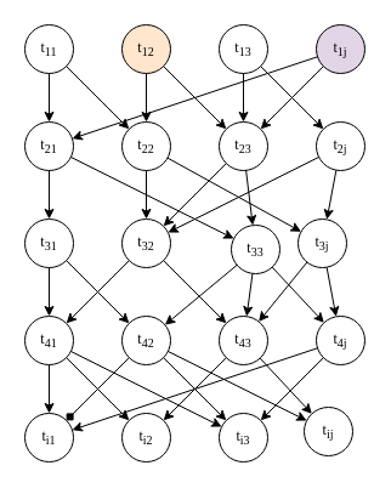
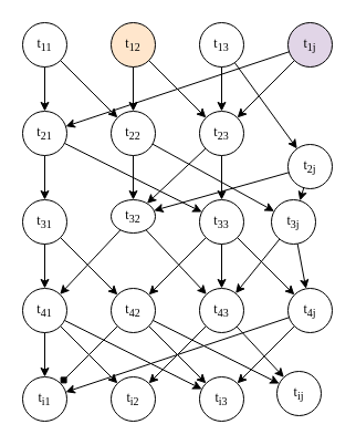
  <mxCell id="0" />
  <mxCell id="1" parent="0" />
  <mxCell id="2" value="t&lt;sub&gt;11&lt;/sub&gt;" style="ellipse;whiteSpace=wrap;html=1;aspect=fixed;fontFamily=Times New Roman;" vertex="1" parent="1"><mxGeometry x="20" y="20" width="40" height="40" as="geometry" /></mxCell>
  <mxCell id="3" value="t&lt;sub&gt;12&lt;/sub&gt;" style="ellipse;whiteSpace=wrap;html=1;aspect=fixed;fontFamily=Times New Roman;fillColor=#ffe6cc;" vertex="1" parent="1"><mxGeometry x="100" y="20" width="40" height="40" as="geometry" /></mxCell>
  <mxCell id="4" value="t&lt;sub&gt;13&lt;/sub&gt;" style="ellipse;whiteSpace=wrap;html=1;aspect=fixed;fontFamily=Times New Roman;" vertex="1" parent="1"><mxGeometry x="180" y="20" width="40" height="40" as="geometry" /></mxCell>
  <mxCell id="5" value="t&lt;sub&gt;21&lt;/sub&gt;" style="ellipse;whiteSpace=wrap;html=1;aspect=fixed;fontFamily=Times New Roman;" vertex="1" parent="1"><mxGeometry x="20" y="100" width="40" height="40" as="geometry" /></mxCell>
  <mxCell id="6" value="t&lt;sub&gt;22&lt;/sub&gt;" style="ellipse;whiteSpace=wrap;html=1;aspect=fixed;fontFamily=Times New Roman;" vertex="1" parent="1"><mxGeometry x="100" y="100" width="40" height="40" as="geometry" /></mxCell>
  <mxCell id="7" value="t&lt;sub&gt;23&lt;/sub&gt;" style="ellipse;whiteSpace=wrap;html=1;aspect=fixed;fontFamily=Times New Roman;" vertex="1" parent="1"><mxGeometry x="180" y="100" width="40" height="40" as="geometry" /></mxCell>
  <mxCell id="8" value="t&lt;sub&gt;31&lt;/sub&gt;" style="ellipse;whiteSpace=wrap;html=1;aspect=fixed;fontFamily=Times New Roman;" vertex="1" parent="1"><mxGeometry x="20" y="180" width="40" height="40" as="geometry" /></mxCell>
- <mxCell id="9" value="t&lt;sub&gt;32&lt;/sub&gt;" style="ellipse;whiteSpace=wrap;html=1;aspect=fixed;fontFamily=Times New Roman;" vertex="1" parent="1"><mxGeometry x="100" y="180" width="40" height="40" as="geometry" /></mxCell>
- <mxCell id="10" value="t&lt;sub&gt;33&lt;/sub&gt;" style="ellipse;whiteSpace=wrap;html=1;aspect=fixed;fontFamily=Times New Roman;" vertex="1" parent="1"><mxGeometry x="190" y="185" width="40" height="40" as="geometry" /></mxCell>
+ <mxCell id="9" value="t&lt;sub&gt;32&lt;/sub&gt;" style="ellipse;whiteSpace=wrap;html=1;aspect=fixed;fontFamily=Times New Roman;" vertex="1" parent="1"><mxGeometry x="100" y="180" width="40" height="30" as="geometry" /></mxCell>
+ <mxCell id="10" value="t&lt;sub&gt;33&lt;/sub&gt;" style="ellipse;whiteSpace=wrap;html=1;aspect=fixed;fontFamily=Times New Roman;" vertex="1" parent="1"><mxGeometry x="180" y="180" width="40" height="40" as="geometry" /></mxCell>
  <mxCell id="11" value="" style="endArrow=classic;html=1;fontFamily=Times New Roman;" edge="1" parent="1" source="2" target="5"><mxGeometry width="50" height="50" relative="1" as="geometry"><mxPoint x="-90" y="160" as="sourcePoint" /><mxPoint x="-40" y="110" as="targetPoint" /></mxGeometry></mxCell>
  <mxCell id="12" value="" style="endArrow=classic;html=1;fontFamily=Times New Roman;" edge="1" parent="1" source="2" target="6"><mxGeometry width="50" height="50" relative="1" as="geometry"><mxPoint x="50" y="70" as="sourcePoint" /><mxPoint x="50" y="110" as="targetPoint" /></mxGeometry></mxCell>
  <mxCell id="13" value="" style="endArrow=classic;html=1;fontFamily=Times New Roman;" edge="1" parent="1" source="3" target="6"><mxGeometry width="50" height="50" relative="1" as="geometry"><mxPoint x="60" y="80" as="sourcePoint" /><mxPoint x="60" y="120" as="targetPoint" /></mxGeometry></mxCell>
  <mxCell id="14" value="" style="endArrow=classic;html=1;fontFamily=Times New Roman;" edge="1" parent="1" source="3" target="7"><mxGeometry width="50" height="50" relative="1" as="geometry"><mxPoint x="70" y="90" as="sourcePoint" /><mxPoint x="70" y="130" as="targetPoint" /></mxGeometry></mxCell>
  <mxCell id="15" value="" style="endArrow=classic;html=1;fontFamily=Times New Roman;" edge="1" parent="1" source="4" target="7"><mxGeometry width="50" height="50" relative="1" as="geometry"><mxPoint x="80" y="100" as="sourcePoint" /><mxPoint x="80" y="140" as="targetPoint" /></mxGeometry></mxCell>
  <mxCell id="16" value="" style="endArrow=classic;html=1;fontFamily=Times New Roman;" edge="1" parent="1" source="4" target="17"><mxGeometry width="50" height="50" relative="1" as="geometry"><mxPoint x="90" y="110" as="sourcePoint" /><mxPoint x="270" y="100" as="targetPoint" /></mxGeometry></mxCell>
- <mxCell id="17" value="t&lt;sub&gt;2j&lt;/sub&gt;" style="ellipse;whiteSpace=wrap;html=1;aspect=fixed;fontFamily=Times New Roman;" vertex="1" parent="1"><mxGeometry x="260" y="100" width="40" height="40" as="geometry" /></mxCell>
+ <mxCell id="17" value="t&lt;sub&gt;2j&lt;/sub&gt;" style="ellipse;whiteSpace=wrap;html=1;aspect=fixed;fontFamily=Times New Roman;" vertex="1" parent="1"><mxGeometry x="260" y="130" width="40" height="40" as="geometry" /></mxCell>
  <mxCell id="18" value="t&lt;sub&gt;1j&lt;/sub&gt;" style="ellipse;whiteSpace=wrap;html=1;aspect=fixed;fontFamily=Times New Roman;fillColor=#e1d5e7;" vertex="1" parent="1"><mxGeometry x="260" y="20" width="40" height="40" as="geometry" /></mxCell>
  <mxCell id="19" value="t&lt;sub&gt;3j&lt;/sub&gt;" style="ellipse;whiteSpace=wrap;html=1;aspect=fixed;fontFamily=Times New Roman;" vertex="1" parent="1"><mxGeometry x="245" y="180" width="40" height="40" as="geometry" /></mxCell>
  <mxCell id="20" value="" style="endArrow=classic;html=1;fontFamily=Times New Roman;" edge="1" parent="1" source="5" target="8"><mxGeometry width="50" height="50" relative="1" as="geometry"><mxPoint x="-50" y="80" as="sourcePoint" /><mxPoint x="-50" y="120" as="targetPoint" /></mxGeometry></mxCell>
  <mxCell id="21" value="t&lt;sub&gt;41&lt;/sub&gt;" style="ellipse;whiteSpace=wrap;html=1;aspect=fixed;fontFamily=Times New Roman;" vertex="1" parent="1"><mxGeometry x="20" y="260" width="40" height="40" as="geometry" /></mxCell>
  <mxCell id="22" value="t&lt;sub&gt;42&lt;/sub&gt;" style="ellipse;whiteSpace=wrap;html=1;aspect=fixed;fontFamily=Times New Roman;" vertex="1" parent="1"><mxGeometry x="100" y="260" width="40" height="40" as="geometry" /></mxCell>
  <mxCell id="23" value="t&lt;sub&gt;43&lt;/sub&gt;" style="ellipse;whiteSpace=wrap;html=1;aspect=fixed;fontFamily=Times New Roman;" vertex="1" parent="1"><mxGeometry x="180" y="260" width="40" height="40" as="geometry" /></mxCell>
  <mxCell id="24" value="t&lt;sub&gt;4j&lt;/sub&gt;" style="ellipse;whiteSpace=wrap;html=1;aspect=fixed;fontFamily=Times New Roman;" vertex="1" parent="1"><mxGeometry x="260" y="260" width="40" height="40" as="geometry" /></mxCell>
  <mxCell id="25" value="" style="endArrow=classic;html=1;fontFamily=Times New Roman;" edge="1" parent="1" source="5" target="10"><mxGeometry width="50" height="50" relative="1" as="geometry"><mxPoint x="50" y="150" as="sourcePoint" /><mxPoint x="50" y="190" as="targetPoint" /></mxGeometry></mxCell>
  <mxCell id="26" value="" style="endArrow=classic;html=1;fontFamily=Times New Roman;" edge="1" parent="1" source="8" target="21"><mxGeometry width="50" height="50" relative="1" as="geometry"><mxPoint x="60" y="160" as="sourcePoint" /><mxPoint x="60" y="200" as="targetPoint" /></mxGeometry></mxCell>
  <mxCell id="27" value="" style="endArrow=classic;html=1;fontFamily=Times New Roman;" edge="1" parent="1" source="8" target="22"><mxGeometry width="50" height="50" relative="1" as="geometry"><mxPoint x="70" y="170" as="sourcePoint" /><mxPoint x="70" y="210" as="targetPoint" /></mxGeometry></mxCell>
  <mxCell id="28" value="" style="endArrow=classic;html=1;fontFamily=Times New Roman;" edge="1" parent="1" source="9" target="21"><mxGeometry width="50" height="50" relative="1" as="geometry"><mxPoint x="80" y="180" as="sourcePoint" /><mxPoint x="80" y="220" as="targetPoint" /></mxGeometry></mxCell>
  <mxCell id="29" value="" style="endArrow=classic;html=1;fontFamily=Times New Roman;" edge="1" parent="1" source="9" target="23"><mxGeometry width="50" height="50" relative="1" as="geometry"><mxPoint x="90" y="190" as="sourcePoint" /><mxPoint x="90" y="230" as="targetPoint" /></mxGeometry></mxCell>
  <mxCell id="30" value="" style="endArrow=classic;html=1;fontFamily=Times New Roman;" edge="1" parent="1" source="7" target="10"><mxGeometry width="50" height="50" relative="1" as="geometry"><mxPoint x="100" y="200" as="sourcePoint" /><mxPoint x="100" y="240" as="targetPoint" /></mxGeometry></mxCell>
  <mxCell id="31" value="" style="endArrow=classic;html=1;fontFamily=Times New Roman;" edge="1" parent="1" source="7" target="9"><mxGeometry width="50" height="50" relative="1" as="geometry"><mxPoint x="110" y="210" as="sourcePoint" /><mxPoint x="110" y="250" as="targetPoint" /></mxGeometry></mxCell>
  <mxCell id="32" value="" style="endArrow=classic;html=1;fontFamily=Times New Roman;" edge="1" parent="1" source="6" target="9"><mxGeometry width="50" height="50" relative="1" as="geometry"><mxPoint x="120" y="220" as="sourcePoint" /><mxPoint x="120" y="260" as="targetPoint" /></mxGeometry></mxCell>
  <mxCell id="33" value="" style="endArrow=classic;html=1;fontFamily=Times New Roman;" edge="1" parent="1" source="6" target="19"><mxGeometry width="50" height="50" relative="1" as="geometry"><mxPoint x="130" y="230" as="sourcePoint" /><mxPoint x="130" y="270" as="targetPoint" /></mxGeometry></mxCell>
  <mxCell id="34" value="" style="endArrow=classic;html=1;fontFamily=Times New Roman;" edge="1" parent="1" source="10" target="24"><mxGeometry width="50" height="50" relative="1" as="geometry"><mxPoint x="140" y="240" as="sourcePoint" /><mxPoint x="140" y="280" as="targetPoint" /></mxGeometry></mxCell>
  <mxCell id="35" value="" style="endArrow=classic;html=1;fontFamily=Times New Roman;" edge="1" parent="1" source="10" target="23"><mxGeometry width="50" height="50" relative="1" as="geometry"><mxPoint x="150" y="250" as="sourcePoint" /><mxPoint x="150" y="290" as="targetPoint" /></mxGeometry></mxCell>
  <mxCell id="36" value="" style="endArrow=classic;html=1;fontFamily=Times New Roman;" edge="1" parent="1" source="17" target="9"><mxGeometry width="50" height="50" relative="1" as="geometry"><mxPoint x="160" y="260" as="sourcePoint" /><mxPoint x="160" y="300" as="targetPoint" /></mxGeometry></mxCell>
  <mxCell id="37" value="" style="endArrow=classic;html=1;fontFamily=Times New Roman;" edge="1" parent="1" source="17" target="19"><mxGeometry width="50" height="50" relative="1" as="geometry"><mxPoint x="170" y="270" as="sourcePoint" /><mxPoint x="170" y="310" as="targetPoint" /></mxGeometry></mxCell>
  <mxCell id="38" value="" style="endArrow=classic;html=1;fontFamily=Times New Roman;" edge="1" parent="1" source="18" target="5"><mxGeometry width="50" height="50" relative="1" as="geometry"><mxPoint x="180" y="280" as="sourcePoint" /><mxPoint x="180" y="320" as="targetPoint" /></mxGeometry></mxCell>
  <mxCell id="39" value="" style="endArrow=classic;html=1;fontFamily=Times New Roman;" edge="1" parent="1" source="18" target="7"><mxGeometry width="50" height="50" relative="1" as="geometry"><mxPoint x="190" y="290" as="sourcePoint" /><mxPoint x="190" y="330" as="targetPoint" /></mxGeometry></mxCell>
  <mxCell id="40" value="" style="endArrow=classic;html=1;fontFamily=Times New Roman;" edge="1" parent="1" source="19" target="24"><mxGeometry width="50" height="50" relative="1" as="geometry"><mxPoint x="200" y="300" as="sourcePoint" /><mxPoint x="200" y="340" as="targetPoint" /></mxGeometry></mxCell>
  <mxCell id="41" value="" style="endArrow=classic;html=1;fontFamily=Times New Roman;" edge="1" parent="1" source="19" target="23"><mxGeometry width="50" height="50" relative="1" as="geometry"><mxPoint x="210" y="310" as="sourcePoint" /><mxPoint x="210" y="350" as="targetPoint" /></mxGeometry></mxCell>
  <mxCell id="42" value="" style="endArrow=classic;html=1;fontFamily=Times New Roman;" edge="1" parent="1" source="10" target="22"><mxGeometry width="50" height="50" relative="1" as="geometry"><mxPoint x="220" y="320" as="sourcePoint" /><mxPoint x="220" y="360" as="targetPoint" /></mxGeometry></mxCell>
  <mxCell id="43" value="t&lt;sub&gt;i1&lt;/sub&gt;" style="ellipse;whiteSpace=wrap;html=1;aspect=fixed;fontFamily=Times New Roman;" vertex="1" parent="1"><mxGeometry x="20" y="340" width="40" height="40" as="geometry" /></mxCell>
  <mxCell id="44" value="t&lt;sub&gt;i2&lt;/sub&gt;" style="ellipse;whiteSpace=wrap;html=1;aspect=fixed;fontFamily=Times New Roman;" vertex="1" parent="1"><mxGeometry x="100" y="340" width="40" height="40" as="geometry" /></mxCell>
  <mxCell id="45" value="t&lt;sub&gt;i3&lt;/sub&gt;" style="ellipse;whiteSpace=wrap;html=1;aspect=fixed;fontFamily=Times New Roman;" vertex="1" parent="1"><mxGeometry x="180" y="340" width="40" height="40" as="geometry" /></mxCell>
  <mxCell id="46" value="t&lt;sub&gt;ij&lt;/sub&gt;" style="ellipse;whiteSpace=wrap;html=1;aspect=fixed;fontFamily=Times New Roman;" vertex="1" parent="1"><mxGeometry x="250" y="335" width="40" height="40" as="geometry" /></mxCell>
  <mxCell id="47" value="" style="endArrow=classic;html=1;fontFamily=Times New Roman;" edge="1" parent="1" source="21" target="45"><mxGeometry width="50" height="50" relative="1" as="geometry"><mxPoint x="-10" y="310" as="sourcePoint" /><mxPoint x="50" y="270" as="targetPoint" /></mxGeometry></mxCell>
  <mxCell id="48" value="" style="endArrow=classic;html=1;fontFamily=Times New Roman;" edge="1" parent="1" source="21" target="43"><mxGeometry width="50" height="50" relative="1" as="geometry"><mxPoint x="60" y="240" as="sourcePoint" /><mxPoint x="60" y="280" as="targetPoint" /></mxGeometry></mxCell>
  <mxCell id="49" value="" style="endArrow=classic;html=1;fontFamily=Times New Roman;" edge="1" parent="1" source="22" target="45"><mxGeometry width="50" height="50" relative="1" as="geometry"><mxPoint x="70" y="250" as="sourcePoint" /><mxPoint x="70" y="290" as="targetPoint" /></mxGeometry></mxCell>
  <mxCell id="50" value="" style="endArrow=classic;html=1;fontFamily=Times New Roman;" edge="1" parent="1" source="22" target="46"><mxGeometry width="50" height="50" relative="1" as="geometry"><mxPoint x="80" y="260" as="sourcePoint" /><mxPoint x="80" y="300" as="targetPoint" /></mxGeometry></mxCell>
  <mxCell id="51" value="" style="endArrow=classic;html=1;fontFamily=Times New Roman;" edge="1" parent="1" source="23" target="44"><mxGeometry width="50" height="50" relative="1" as="geometry"><mxPoint x="90" y="270" as="sourcePoint" /><mxPoint x="90" y="310" as="targetPoint" /></mxGeometry></mxCell>
  <mxCell id="52" value="" style="endArrow=classic;html=1;fontFamily=Times New Roman;" edge="1" parent="1" source="23" target="46"><mxGeometry width="50" height="50" relative="1" as="geometry"><mxPoint x="100" y="280" as="sourcePoint" /><mxPoint x="100" y="320" as="targetPoint" /></mxGeometry></mxCell>
  <mxCell id="53" value="" style="endArrow=classic;html=1;fontFamily=Times New Roman;" edge="1" parent="1" source="24" target="45"><mxGeometry width="50" height="50" relative="1" as="geometry"><mxPoint x="110" y="290" as="sourcePoint" /><mxPoint x="110" y="330" as="targetPoint" /></mxGeometry></mxCell>
  <mxCell id="54" value="" style="endArrow=classic;html=1;fontFamily=Times New Roman;" edge="1" parent="1" source="21" target="44"><mxGeometry width="50" height="50" relative="1" as="geometry"><mxPoint x="80" y="320" as="sourcePoint" /><mxPoint x="120" y="340" as="targetPoint" /></mxGeometry></mxCell>
  <mxCell id="55" value="" style="endArrow=diamond;html=1;fontFamily=Times New Roman;" edge="1" parent="1" source="22" target="43"><mxGeometry width="50" height="50" relative="1" as="geometry"><mxPoint x="130" y="310" as="sourcePoint" /><mxPoint x="130" y="350" as="targetPoint" /></mxGeometry></mxCell>
  <mxCell id="56" value="" style="endArrow=classic;html=1;fontFamily=Times New Roman;" edge="1" parent="1" source="24" target="43"><mxGeometry width="50" height="50" relative="1" as="geometry"><mxPoint x="140" y="320" as="sourcePoint" /><mxPoint x="140" y="360" as="targetPoint" /></mxGeometry></mxCell>
